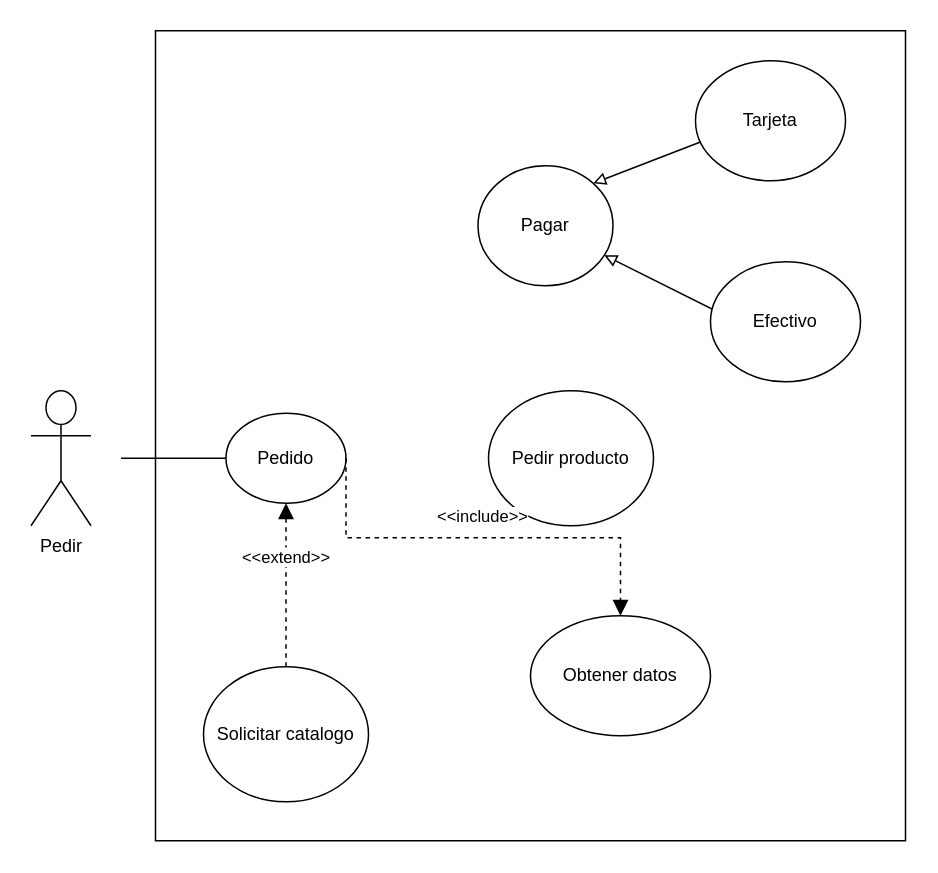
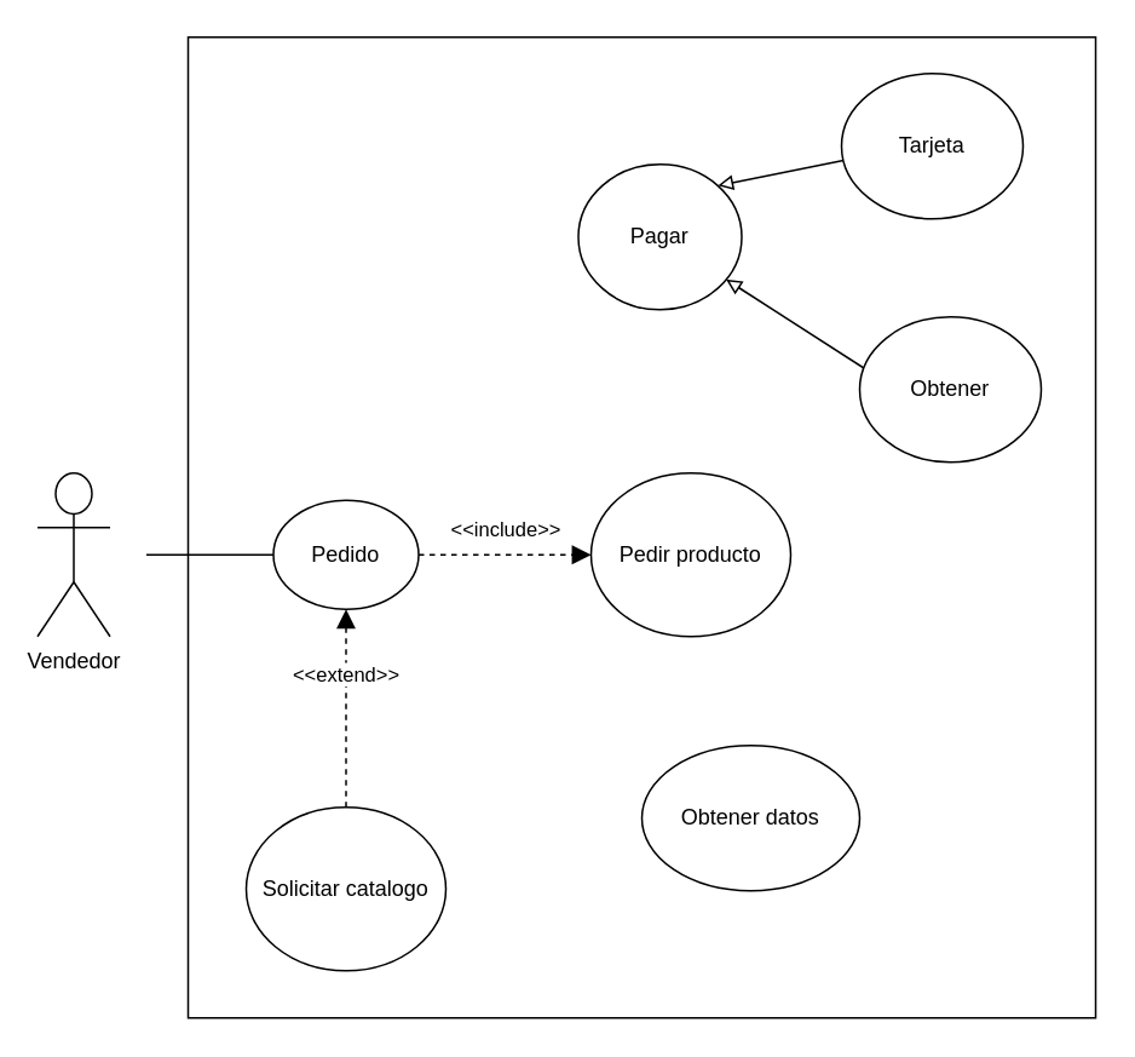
  <mxCell id="0" />
  <mxCell id="1" parent="0" />
  <mxCell id="2" value="" style="rounded=0;whiteSpace=wrap;html=1;" vertex="1" parent="1"><mxGeometry x="103" y="20" width="500" height="540" as="geometry" /></mxCell>
- <mxCell id="3" value="Pedir" style="shape=umlActor;verticalLabelPosition=bottom;verticalAlign=top;html=1;outlineConnect=0;" parent="1" vertex="1"><mxGeometry x="20" y="260" width="40" height="90" as="geometry" /></mxCell>
+ <mxCell id="3" value="Vendedor" style="shape=umlActor;verticalLabelPosition=bottom;verticalAlign=top;html=1;outlineConnect=0;" parent="1" vertex="1"><mxGeometry x="20" y="260" width="40" height="90" as="geometry" /></mxCell>
  <mxCell id="4" value="Obtener datos" style="ellipse;whiteSpace=wrap;html=1;" parent="1" vertex="1"><mxGeometry x="353" y="410" width="120" height="80" as="geometry" /></mxCell>
  <mxCell id="5" value="Pedir producto" style="ellipse;whiteSpace=wrap;html=1;" parent="1" vertex="1"><mxGeometry x="325" y="260" width="110" height="90" as="geometry" /></mxCell>
- <mxCell id="6" value="Pagar" style="ellipse;whiteSpace=wrap;html=1;" parent="1" vertex="1"><mxGeometry x="318" y="110" width="90" height="80" as="geometry" /></mxCell>
+ <mxCell id="6" value="Pagar" style="ellipse;whiteSpace=wrap;html=1;" parent="1" vertex="1"><mxGeometry x="318" y="90" width="90" height="80" as="geometry" /></mxCell>
  <mxCell id="7" value="Solicitar catalogo" style="ellipse;whiteSpace=wrap;html=1;" parent="1" vertex="1"><mxGeometry x="135" y="444" width="110" height="90" as="geometry" /></mxCell>
  <mxCell id="8" value="" style="endArrow=none;html=1;rounded=0;startArrow=block;startFill=0;" parent="1" source="6" edge="1"><mxGeometry width="50" height="50" relative="1" as="geometry"><mxPoint x="445" y="310" as="sourcePoint" /><mxPoint x="503" y="220" as="targetPoint" /></mxGeometry></mxCell>
  <mxCell id="9" value="Pedido" style="ellipse;whiteSpace=wrap;html=1;" parent="1" vertex="1"><mxGeometry x="150" y="275" width="80" height="60" as="geometry" /></mxCell>
  <mxCell id="10" value="" style="endArrow=none;html=1;rounded=0;entryX=0;entryY=0.5;entryDx=0;entryDy=0;entryPerimeter=0;" parent="1" target="9" edge="1"><mxGeometry width="50" height="50" relative="1" as="geometry"><mxPoint x="80" y="305" as="sourcePoint" /><mxPoint x="410" y="350" as="targetPoint" /></mxGeometry></mxCell>
- <mxCell id="11" value="&amp;lt;&amp;lt;include&amp;gt;&amp;gt;" style="html=1;verticalAlign=bottom;endArrow=block;dashed=1;endSize=8;edgeStyle=elbowEdgeStyle;elbow=vertical;curved=0;rounded=0;endFill=1;exitX=1;exitY=0.5;exitDx=0;exitDy=0;" parent="1" source="9" target="4" edge="1"><mxGeometry y="5" relative="1" as="geometry"><mxPoint x="320" y="310" as="sourcePoint" /><mxPoint x="250" y="260" as="targetPoint" /><mxPoint as="offset" /></mxGeometry></mxCell>
+ <mxCell id="11" value="&amp;lt;&amp;lt;include&amp;gt;&amp;gt;" style="html=1;verticalAlign=bottom;endArrow=block;dashed=1;endSize=8;edgeStyle=elbowEdgeStyle;elbow=vertical;curved=0;rounded=0;endFill=1;exitX=1;exitY=0.5;exitDx=0;exitDy=0;entryX=0;entryY=0.5;entryDx=0;entryDy=0;" parent="1" source="9" target="5" edge="1"><mxGeometry y="5" relative="1" as="geometry"><mxPoint x="320" y="310" as="sourcePoint" /><mxPoint x="250" y="260" as="targetPoint" /><mxPoint as="offset" /></mxGeometry></mxCell>
  <mxCell id="12" value="&amp;lt;&amp;lt;extend&amp;gt;&amp;gt;" style="html=1;verticalAlign=bottom;endArrow=block;dashed=1;endSize=8;elbow=vertical;rounded=0;endFill=1;exitX=0.5;exitY=0;exitDx=0;exitDy=0;entryX=0.5;entryY=1;entryDx=0;entryDy=0;" parent="1" source="7" target="9" edge="1"><mxGeometry x="0.174" relative="1" as="geometry"><mxPoint x="225" y="370" as="sourcePoint" /><mxPoint x="320" y="370" as="targetPoint" /><mxPoint as="offset" /></mxGeometry></mxCell>
  <mxCell id="13" value="" style="endArrow=none;html=1;rounded=0;exitX=1;exitY=0;exitDx=0;exitDy=0;startArrow=block;startFill=0;targetPerimeterSpacing=0;jumpSize=6;strokeWidth=1;" edge="1" parent="1" source="6"><mxGeometry width="50" height="50" relative="1" as="geometry"><mxPoint x="403" y="120" as="sourcePoint" /><mxPoint x="503" y="80" as="targetPoint" /></mxGeometry></mxCell>
  <mxCell id="14" value="Tarjeta" style="ellipse;whiteSpace=wrap;html=1;" vertex="1" parent="1"><mxGeometry x="463" y="40" width="100" height="80" as="geometry" /></mxCell>
- <mxCell id="15" value="Efectivo" style="ellipse;whiteSpace=wrap;html=1;" vertex="1" parent="1"><mxGeometry x="473" y="174" width="100" height="80" as="geometry" /></mxCell>
+ <mxCell id="15" value="Obtener" style="ellipse;whiteSpace=wrap;html=1;" vertex="1" parent="1"><mxGeometry x="473" y="174" width="100" height="80" as="geometry" /></mxCell>
